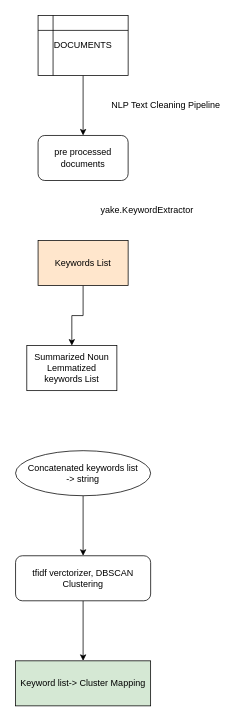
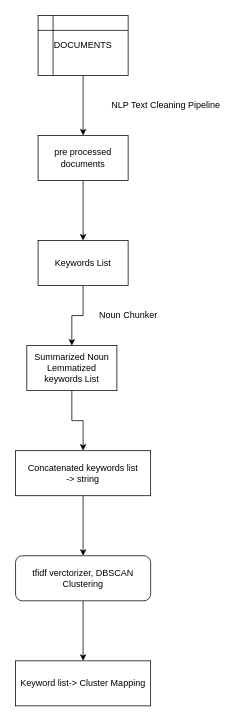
  <mxCell id="0" />
  <mxCell id="1" parent="0" />
  <mxCell id="2" value="" style="edgeStyle=orthogonalEdgeStyle;rounded=0;orthogonalLoop=1;jettySize=auto;html=1;" edge="1" parent="1" source="3" target="5"><mxGeometry relative="1" as="geometry" /></mxCell>
  <mxCell id="3" value="DOCUMENTS" style="shape=internalStorage;whiteSpace=wrap;html=1;backgroundOutline=1;" vertex="1" parent="1"><mxGeometry x="50" y="20" width="120" height="80" as="geometry" /></mxCell>
- <mxCell id="5" value="pre processed documents" style="whiteSpace=wrap;html=1;rounded=1;" vertex="1" parent="1"><mxGeometry x="50" y="180" width="120" height="60" as="geometry" /></mxCell>
+ <mxCell id="4" value="" style="edgeStyle=orthogonalEdgeStyle;rounded=0;orthogonalLoop=1;jettySize=auto;html=1;" edge="1" parent="1" source="5" target="8"><mxGeometry relative="1" as="geometry" /></mxCell>
+ <mxCell id="5" value="pre processed documents" style="whiteSpace=wrap;html=1;" vertex="1" parent="1"><mxGeometry x="50" y="180" width="120" height="60" as="geometry" /></mxCell>
  <mxCell id="6" value="NLP Text Cleaning Pipeline" style="text;html=1;align=center;verticalAlign=middle;resizable=0;points=[];autosize=1;strokeColor=none;" vertex="1" parent="1"><mxGeometry x="140" y="130" width="160" height="20" as="geometry" /></mxCell>
  <mxCell id="7" value="" style="edgeStyle=orthogonalEdgeStyle;rounded=0;orthogonalLoop=1;jettySize=auto;html=1;" edge="1" parent="1" source="8" target="11"><mxGeometry relative="1" as="geometry" /></mxCell>
- <mxCell id="8" value="Keywords List" style="whiteSpace=wrap;html=1;fillColor=#ffe6cc;" vertex="1" parent="1"><mxGeometry x="50" y="320" width="120" height="60" as="geometry" /></mxCell>
- <mxCell id="9" value="yake.KeywordExtractor" style="text;html=1;align=center;verticalAlign=middle;resizable=0;points=[];autosize=1;strokeColor=none;" vertex="1" parent="1"><mxGeometry x="125" y="270" width="140" height="20" as="geometry" /></mxCell>
+ <mxCell id="8" value="Keywords List" style="whiteSpace=wrap;html=1;" vertex="1" parent="1"><mxGeometry x="50" y="320" width="120" height="60" as="geometry" /></mxCell>
+ <mxCell id="10" value="" style="edgeStyle=orthogonalEdgeStyle;rounded=0;orthogonalLoop=1;jettySize=auto;html=1;" edge="1" parent="1" source="11" target="14"><mxGeometry relative="1" as="geometry" /></mxCell>
  <mxCell id="11" value="Summarized Noun&lt;br&gt;Lemmatized keywords List" style="whiteSpace=wrap;html=1;" vertex="1" parent="1"><mxGeometry x="35" y="460" width="120" height="60" as="geometry" /></mxCell>
+ <mxCell id="12" value="Noun Chunker" style="text;html=1;align=center;verticalAlign=middle;resizable=0;points=[];autosize=1;strokeColor=none;" vertex="1" parent="1"><mxGeometry x="125" y="410" width="90" height="20" as="geometry" /></mxCell>
  <mxCell id="13" value="" style="edgeStyle=orthogonalEdgeStyle;rounded=0;orthogonalLoop=1;jettySize=auto;html=1;" edge="1" parent="1" source="14" target="16"><mxGeometry relative="1" as="geometry" /></mxCell>
- <mxCell id="14" value="Concatenated keywords list&lt;br&gt;-&amp;gt; string" style="ellipse;whiteSpace=wrap;html=1;" vertex="1" parent="1"><mxGeometry x="20" y="600" width="180" height="60" as="geometry" /></mxCell>
+ <mxCell id="14" value="Concatenated keywords list&lt;br&gt;-&amp;gt; string" style="whiteSpace=wrap;html=1;" vertex="1" parent="1"><mxGeometry x="20" y="600" width="180" height="60" as="geometry" /></mxCell>
  <mxCell id="15" value="" style="edgeStyle=orthogonalEdgeStyle;rounded=0;orthogonalLoop=1;jettySize=auto;html=1;" edge="1" parent="1" source="16" target="17"><mxGeometry relative="1" as="geometry" /></mxCell>
  <mxCell id="16" value="tfidf verctorizer, DBSCAN Clustering" style="whiteSpace=wrap;html=1;rounded=1;" vertex="1" parent="1"><mxGeometry x="20" y="740" width="180" height="60" as="geometry" /></mxCell>
- <mxCell id="17" value="Keyword list-&amp;gt; Cluster Mapping" style="whiteSpace=wrap;html=1;fillColor=#d5e8d4;" vertex="1" parent="1"><mxGeometry x="20" y="880" width="180" height="60" as="geometry" /></mxCell>
+ <mxCell id="17" value="Keyword list-&amp;gt; Cluster Mapping" style="whiteSpace=wrap;html=1;" vertex="1" parent="1"><mxGeometry x="20" y="880" width="180" height="60" as="geometry" /></mxCell>
